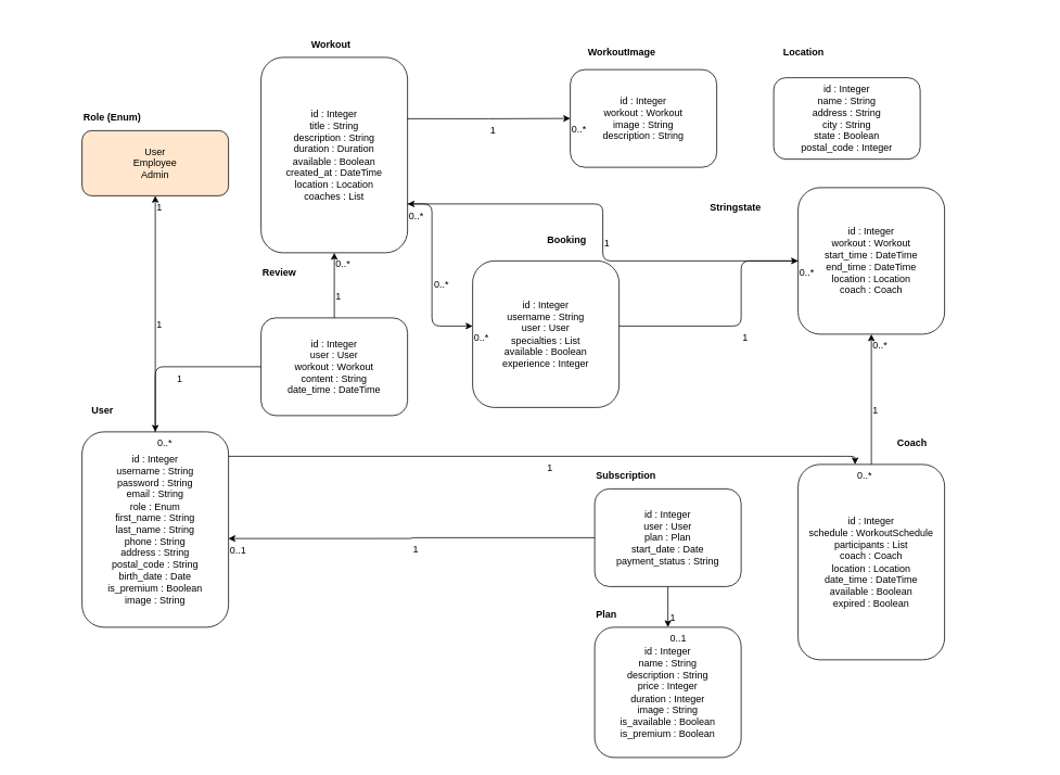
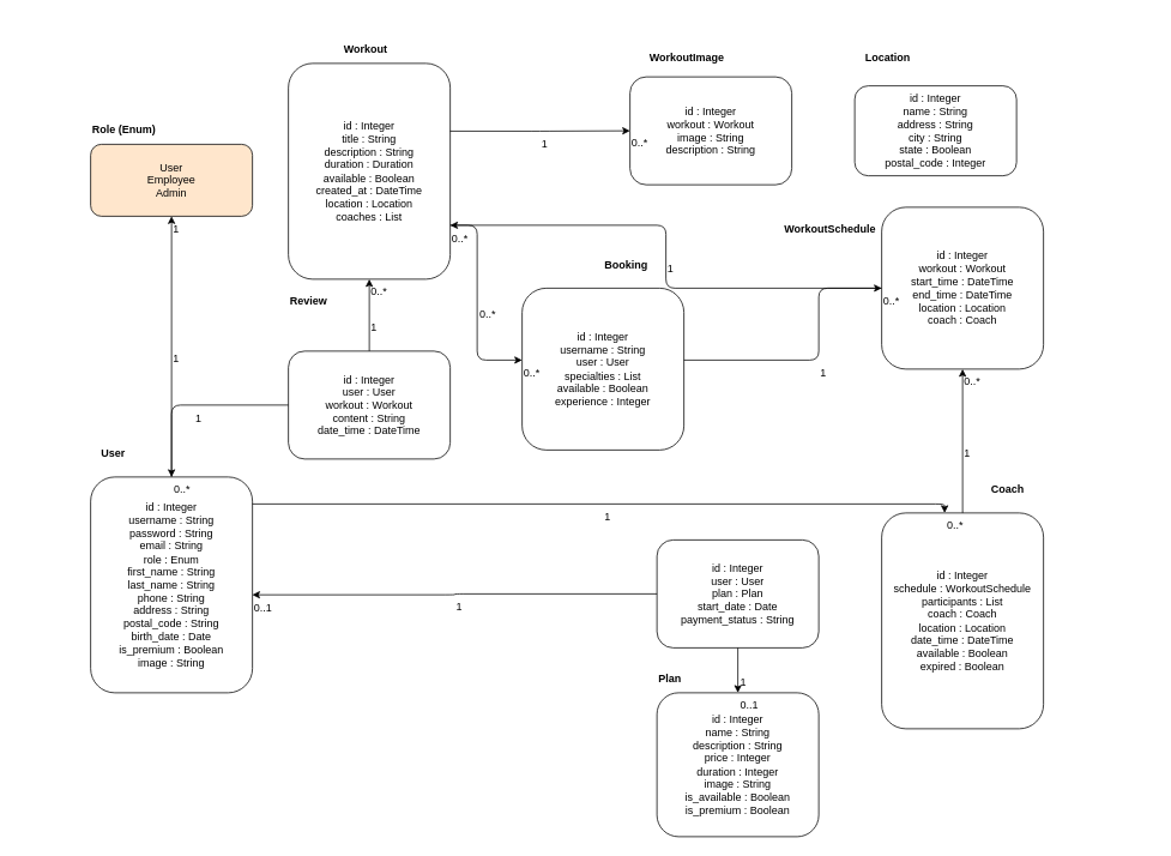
  <mxCell id="0" />
  <mxCell id="1" parent="0" />
  <mxCell id="2" value="User" style="text;html=1;whiteSpace=wrap;fontStyle=1;" vertex="1" parent="1"><mxGeometry x="110" y="490" width="180" height="30" as="geometry" /></mxCell>
  <mxCell id="3" value="&lt;span style=&quot;text-align: left; text-wrap: nowrap;&quot;&gt;id : Integer&lt;/span&gt;&lt;br style=&quot;text-align: left; text-wrap: nowrap;&quot;&gt;&lt;span style=&quot;text-align: left; text-wrap: nowrap;&quot;&gt;username : String&lt;/span&gt;&lt;br style=&quot;text-align: left; text-wrap: nowrap;&quot;&gt;&lt;span style=&quot;text-align: left; text-wrap: nowrap;&quot;&gt;password : String&lt;/span&gt;&lt;br style=&quot;text-align: left; text-wrap: nowrap;&quot;&gt;&lt;span style=&quot;text-align: left; text-wrap: nowrap;&quot;&gt;email : String&lt;/span&gt;&lt;br style=&quot;text-align: left; text-wrap: nowrap;&quot;&gt;&lt;span style=&quot;text-align: left; text-wrap: nowrap;&quot;&gt;role : Enum&lt;/span&gt;&lt;br style=&quot;text-align: left; text-wrap: nowrap;&quot;&gt;&lt;span style=&quot;text-align: left; text-wrap: nowrap;&quot;&gt;first_name : String&lt;/span&gt;&lt;br style=&quot;text-align: left; text-wrap: nowrap;&quot;&gt;&lt;span style=&quot;text-align: left; text-wrap: nowrap;&quot;&gt;last_name : String&lt;/span&gt;&lt;br style=&quot;text-align: left; text-wrap: nowrap;&quot;&gt;&lt;span style=&quot;text-align: left; text-wrap: nowrap;&quot;&gt;phone : String&lt;/span&gt;&lt;br style=&quot;text-align: left; text-wrap: nowrap;&quot;&gt;&lt;span style=&quot;text-align: left; text-wrap: nowrap;&quot;&gt;address : String&lt;/span&gt;&lt;br style=&quot;text-align: left; text-wrap: nowrap;&quot;&gt;&lt;span style=&quot;text-align: left; text-wrap: nowrap;&quot;&gt;postal_code : String&lt;/span&gt;&lt;br style=&quot;text-align: left; text-wrap: nowrap;&quot;&gt;&lt;span style=&quot;text-align: left; text-wrap: nowrap;&quot;&gt;birth_date : Date&lt;/span&gt;&lt;br style=&quot;text-align: left; text-wrap: nowrap;&quot;&gt;&lt;span style=&quot;text-align: left; text-wrap: nowrap;&quot;&gt;is_premium : Boolean&lt;/span&gt;&lt;br style=&quot;text-align: left; text-wrap: nowrap;&quot;&gt;&lt;span style=&quot;text-align: left; text-wrap: nowrap;&quot;&gt;image : String&lt;/span&gt;" style="rounded=1;whiteSpace=wrap;html=1;" vertex="1" parent="1"><mxGeometry x="100" y="530" width="180" height="240" as="geometry" /></mxCell>
  <mxCell id="4" value="Location" style="text;html=1;whiteSpace=wrap;fontStyle=1;" vertex="1" parent="1"><mxGeometry x="960" y="50" width="180" height="30" as="geometry" /></mxCell>
  <mxCell id="5" value="&lt;span style=&quot;text-align: left; text-wrap: nowrap;&quot;&gt;id : Integer&lt;/span&gt;&lt;br style=&quot;text-align: left; text-wrap: nowrap;&quot;&gt;&lt;span style=&quot;text-align: left; text-wrap: nowrap;&quot;&gt;name : String&lt;/span&gt;&lt;br style=&quot;text-align: left; text-wrap: nowrap;&quot;&gt;&lt;span style=&quot;text-align: left; text-wrap: nowrap;&quot;&gt;address : String&lt;/span&gt;&lt;br style=&quot;text-align: left; text-wrap: nowrap;&quot;&gt;&lt;span style=&quot;text-align: left; text-wrap: nowrap;&quot;&gt;city : String&lt;/span&gt;&lt;br style=&quot;text-align: left; text-wrap: nowrap;&quot;&gt;&lt;span style=&quot;text-align: left; text-wrap: nowrap;&quot;&gt;state : Boolean&lt;/span&gt;&lt;br style=&quot;text-align: left; text-wrap: nowrap;&quot;&gt;&lt;span style=&quot;text-align: left; text-wrap: nowrap;&quot;&gt;postal_code : Integer&lt;/span&gt;" style="rounded=1;whiteSpace=wrap;html=1;" vertex="1" parent="1"><mxGeometry x="950" y="95" width="180" height="100" as="geometry" /></mxCell>
  <mxCell id="6" value="Workout" style="text;html=1;whiteSpace=wrap;fontStyle=1;" vertex="1" parent="1"><mxGeometry x="380" y="40" width="180" height="30" as="geometry" /></mxCell>
  <mxCell id="7" value="&lt;span style=&quot;text-align: left; text-wrap: nowrap;&quot;&gt;id : Integer&lt;/span&gt;&lt;br style=&quot;text-align: left; text-wrap: nowrap;&quot;&gt;&lt;span style=&quot;text-align: left; text-wrap: nowrap;&quot;&gt;title : String&lt;/span&gt;&lt;br style=&quot;text-align: left; text-wrap: nowrap;&quot;&gt;&lt;span style=&quot;text-align: left; text-wrap: nowrap;&quot;&gt;description : String&lt;/span&gt;&lt;br style=&quot;text-align: left; text-wrap: nowrap;&quot;&gt;&lt;span style=&quot;text-align: left; text-wrap: nowrap;&quot;&gt;duration : Duration&lt;/span&gt;&lt;br style=&quot;text-align: left; text-wrap: nowrap;&quot;&gt;&lt;span style=&quot;text-align: left; text-wrap: nowrap;&quot;&gt;available : Boolean&lt;/span&gt;&lt;br style=&quot;text-align: left; text-wrap: nowrap;&quot;&gt;&lt;span style=&quot;text-align: left; text-wrap: nowrap;&quot;&gt;created_at : DateTime&lt;/span&gt;&lt;br style=&quot;text-align: left; text-wrap: nowrap;&quot;&gt;&lt;span style=&quot;text-align: left; text-wrap: nowrap;&quot;&gt;location : Location&lt;/span&gt;&lt;br style=&quot;text-align: left; text-wrap: nowrap;&quot;&gt;&lt;span style=&quot;text-align: left; text-wrap: nowrap;&quot;&gt;coaches : List&lt;/span&gt;" style="rounded=1;whiteSpace=wrap;html=1;" vertex="1" parent="1"><mxGeometry x="320" y="70" width="180" height="240" as="geometry" /></mxCell>
  <mxCell id="8" value="WorkoutImage" style="text;html=1;whiteSpace=wrap;fontStyle=1;" vertex="1" parent="1"><mxGeometry x="720" y="50" width="180" height="30" as="geometry" /></mxCell>
  <mxCell id="9" value="&lt;span style=&quot;text-align: left; text-wrap: nowrap;&quot;&gt;id : Integer&lt;/span&gt;&lt;br style=&quot;text-align: left; text-wrap: nowrap;&quot;&gt;&lt;span style=&quot;text-align: left; text-wrap: nowrap;&quot;&gt;workout : Workout&lt;/span&gt;&lt;br style=&quot;text-align: left; text-wrap: nowrap;&quot;&gt;&lt;span style=&quot;text-align: left; text-wrap: nowrap;&quot;&gt;image : String&lt;/span&gt;&lt;br style=&quot;text-align: left; text-wrap: nowrap;&quot;&gt;&lt;span style=&quot;text-wrap: nowrap;&quot;&gt;description : String&lt;/span&gt;" style="rounded=1;whiteSpace=wrap;html=1;" vertex="1" parent="1"><mxGeometry x="700" y="85" width="180" height="120" as="geometry" /></mxCell>
- <mxCell id="10" value="Stringstate" style="text;html=1;whiteSpace=wrap;fontStyle=1;" vertex="1" parent="1"><mxGeometry x="870" y="240" width="180" height="30" as="geometry" /></mxCell>
+ <mxCell id="10" value="WorkoutSchedule" style="text;html=1;whiteSpace=wrap;fontStyle=1;" vertex="1" parent="1"><mxGeometry x="870" y="240" width="180" height="30" as="geometry" /></mxCell>
  <mxCell id="11" value="&lt;span style=&quot;text-align: left; text-wrap: nowrap;&quot;&gt;id : Integer&lt;/span&gt;&lt;br style=&quot;text-align: left; text-wrap: nowrap;&quot;&gt;&lt;span style=&quot;text-align: left; text-wrap: nowrap;&quot;&gt;workout : Workout&lt;/span&gt;&lt;br style=&quot;text-align: left; text-wrap: nowrap;&quot;&gt;&lt;span style=&quot;text-align: left; text-wrap: nowrap;&quot;&gt;start_time : DateTime&lt;/span&gt;&lt;br style=&quot;text-align: left; text-wrap: nowrap;&quot;&gt;&lt;span style=&quot;text-align: left; text-wrap: nowrap;&quot;&gt;end_time : DateTime&lt;/span&gt;&lt;br style=&quot;text-align: left; text-wrap: nowrap;&quot;&gt;&lt;span style=&quot;text-align: left; text-wrap: nowrap;&quot;&gt;location : Location&lt;/span&gt;&lt;br style=&quot;text-align: left; text-wrap: nowrap;&quot;&gt;&lt;span style=&quot;text-align: left; text-wrap: nowrap;&quot;&gt;coach : Coach&lt;/span&gt;" style="rounded=1;whiteSpace=wrap;html=1;" vertex="1" parent="1"><mxGeometry x="980" y="230" width="180" height="180" as="geometry" /></mxCell>
  <mxCell id="12" value="Booking" style="text;html=1;whiteSpace=wrap;fontStyle=1;" vertex="1" parent="1"><mxGeometry x="670" y="280" width="180" height="30" as="geometry" /></mxCell>
  <mxCell id="13" value="&lt;span style=&quot;text-align: left; text-wrap: nowrap;&quot;&gt;id : Integer&lt;/span&gt;&lt;br style=&quot;text-align: left; text-wrap: nowrap;&quot;&gt;&lt;span style=&quot;text-align: left; text-wrap: nowrap;&quot;&gt;schedule : WorkoutSchedule&lt;/span&gt;&lt;br style=&quot;text-align: left; text-wrap: nowrap;&quot;&gt;&lt;span style=&quot;text-align: left; text-wrap: nowrap;&quot;&gt;participants : List&lt;/span&gt;&lt;br style=&quot;text-align: left; text-wrap: nowrap;&quot;&gt;&lt;span style=&quot;text-align: left; text-wrap: nowrap;&quot;&gt;coach : Coach&lt;/span&gt;&lt;br style=&quot;text-align: left; text-wrap: nowrap;&quot;&gt;&lt;span style=&quot;text-align: left; text-wrap: nowrap;&quot;&gt;location : Location&lt;/span&gt;&lt;br style=&quot;text-align: left; text-wrap: nowrap;&quot;&gt;&lt;span style=&quot;text-align: left; text-wrap: nowrap;&quot;&gt;date_time : DateTime&lt;/span&gt;&lt;br style=&quot;text-align: left; text-wrap: nowrap;&quot;&gt;&lt;span style=&quot;text-align: left; text-wrap: nowrap;&quot;&gt;available : Boolean&lt;/span&gt;&lt;br style=&quot;text-align: left; text-wrap: nowrap;&quot;&gt;&lt;span style=&quot;text-align: left; text-wrap: nowrap;&quot;&gt;expired : Boolean&lt;/span&gt;" style="rounded=1;whiteSpace=wrap;html=1;" vertex="1" parent="1"><mxGeometry x="980" y="570" width="180" height="240" as="geometry" /></mxCell>
  <mxCell id="14" value="Coach" style="text;html=1;whiteSpace=wrap;fontStyle=1;" vertex="1" parent="1"><mxGeometry x="1100" y="530" width="180" height="30" as="geometry" /></mxCell>
  <mxCell id="15" value="&lt;span style=&quot;text-align: left; text-wrap: nowrap;&quot;&gt;id : Integer&lt;/span&gt;&lt;br style=&quot;text-align: left; text-wrap: nowrap;&quot;&gt;&lt;span style=&quot;text-align: left; text-wrap: nowrap;&quot;&gt;username : String&lt;/span&gt;&lt;br style=&quot;text-align: left; text-wrap: nowrap;&quot;&gt;&lt;span style=&quot;text-align: left; text-wrap: nowrap;&quot;&gt;user : User&lt;/span&gt;&lt;br style=&quot;text-align: left; text-wrap: nowrap;&quot;&gt;&lt;span style=&quot;text-align: left; text-wrap: nowrap;&quot;&gt;specialties : List&lt;/span&gt;&lt;br style=&quot;text-align: left; text-wrap: nowrap;&quot;&gt;&lt;span style=&quot;text-align: left; text-wrap: nowrap;&quot;&gt;available : Boolean&lt;/span&gt;&lt;br style=&quot;text-align: left; text-wrap: nowrap;&quot;&gt;&lt;span style=&quot;text-align: left; text-wrap: nowrap;&quot;&gt;experience : Integer&lt;/span&gt;" style="rounded=1;whiteSpace=wrap;html=1;" vertex="1" parent="1"><mxGeometry x="580" y="320" width="180" height="180" as="geometry" /></mxCell>
  <mxCell id="16" value="Plan" style="text;html=1;whiteSpace=wrap;fontStyle=1;" vertex="1" parent="1"><mxGeometry x="730" y="740" width="180" height="30" as="geometry" /></mxCell>
  <mxCell id="17" value="&lt;span style=&quot;text-align: left; text-wrap: nowrap;&quot;&gt;id : Integer&lt;/span&gt;&lt;br style=&quot;text-align: left; text-wrap: nowrap;&quot;&gt;&lt;span style=&quot;text-align: left; text-wrap: nowrap;&quot;&gt;name : String&lt;/span&gt;&lt;br style=&quot;text-align: left; text-wrap: nowrap;&quot;&gt;&lt;span style=&quot;text-align: left; text-wrap: nowrap;&quot;&gt;description : String&lt;/span&gt;&lt;br style=&quot;text-align: left; text-wrap: nowrap;&quot;&gt;&lt;span style=&quot;text-align: left; text-wrap: nowrap;&quot;&gt;price : Integer&lt;/span&gt;&lt;br style=&quot;text-align: left; text-wrap: nowrap;&quot;&gt;&lt;span style=&quot;text-align: left; text-wrap: nowrap;&quot;&gt;duration : Integer&lt;/span&gt;&lt;br style=&quot;text-align: left; text-wrap: nowrap;&quot;&gt;&lt;span style=&quot;text-align: left; text-wrap: nowrap;&quot;&gt;image : String&lt;/span&gt;&lt;br style=&quot;text-align: left; text-wrap: nowrap;&quot;&gt;&lt;span style=&quot;text-align: left; text-wrap: nowrap;&quot;&gt;is_available : Boolean&lt;/span&gt;&lt;br style=&quot;text-align: left; text-wrap: nowrap;&quot;&gt;&lt;span style=&quot;text-align: left; text-wrap: nowrap;&quot;&gt;is_premium : Boolean&lt;/span&gt;" style="rounded=1;whiteSpace=wrap;html=1;" vertex="1" parent="1"><mxGeometry x="730" y="770" width="180" height="160" as="geometry" /></mxCell>
- <mxCell id="18" value="Subscription" style="text;html=1;whiteSpace=wrap;fontStyle=1;" vertex="1" parent="1"><mxGeometry x="730" y="570" width="180" height="30" as="geometry" /></mxCell>
  <mxCell id="19" value="&lt;span style=&quot;text-align: left; text-wrap: nowrap;&quot;&gt;id : Integer&lt;/span&gt;&lt;br style=&quot;text-align: left; text-wrap: nowrap;&quot;&gt;&lt;span style=&quot;text-align: left; text-wrap: nowrap;&quot;&gt;user : User&lt;/span&gt;&lt;br style=&quot;text-align: left; text-wrap: nowrap;&quot;&gt;&lt;span style=&quot;text-align: left; text-wrap: nowrap;&quot;&gt;plan : Plan&lt;/span&gt;&lt;br style=&quot;text-align: left; text-wrap: nowrap;&quot;&gt;&lt;span style=&quot;text-align: left; text-wrap: nowrap;&quot;&gt;start_date : Date&lt;/span&gt;&lt;br style=&quot;text-align: left; text-wrap: nowrap;&quot;&gt;&lt;span style=&quot;text-align: left; text-wrap: nowrap;&quot;&gt;payment_status : String&lt;/span&gt;" style="rounded=1;whiteSpace=wrap;html=1;" vertex="1" parent="1"><mxGeometry x="730" y="600" width="180" height="120" as="geometry" /></mxCell>
  <mxCell id="20" value="Review" style="text;html=1;whiteSpace=wrap;fontStyle=1;" vertex="1" parent="1"><mxGeometry x="320" y="320" width="180" height="30" as="geometry" /></mxCell>
  <mxCell id="21" value="&lt;span style=&quot;text-align: left; text-wrap: nowrap;&quot;&gt;id : Integer&lt;/span&gt;&lt;br style=&quot;text-align: left; text-wrap: nowrap;&quot;&gt;&lt;span style=&quot;text-align: left; text-wrap: nowrap;&quot;&gt;user : User&lt;/span&gt;&lt;br style=&quot;text-align: left; text-wrap: nowrap;&quot;&gt;&lt;span style=&quot;text-align: left; text-wrap: nowrap;&quot;&gt;workout : Workout&lt;/span&gt;&lt;br style=&quot;text-align: left; text-wrap: nowrap;&quot;&gt;&lt;span style=&quot;text-align: left; text-wrap: nowrap;&quot;&gt;content : String&lt;/span&gt;&lt;br style=&quot;text-align: left; text-wrap: nowrap;&quot;&gt;&lt;span style=&quot;text-align: left; text-wrap: nowrap;&quot;&gt;date_time : DateTime&lt;/span&gt;" style="rounded=1;whiteSpace=wrap;html=1;" vertex="1" parent="1"><mxGeometry x="320" y="390" width="180" height="120" as="geometry" /></mxCell>
  <mxCell id="22" value="Role (Enum)" style="text;html=1;whiteSpace=wrap;fontStyle=1;" vertex="1" parent="1"><mxGeometry x="100" y="130" width="180" height="30" as="geometry" /></mxCell>
  <mxCell id="23" value="&lt;span style=&quot;text-align: left; text-wrap: nowrap;&quot;&gt;User&lt;/span&gt;&lt;br style=&quot;text-align: left; text-wrap: nowrap;&quot;&gt;&lt;span style=&quot;text-align: left; text-wrap: nowrap;&quot;&gt;Employee&lt;/span&gt;&lt;br style=&quot;text-align: left; text-wrap: nowrap;&quot;&gt;&lt;span style=&quot;text-align: left; text-wrap: nowrap;&quot;&gt;Admin&lt;/span&gt;" style="rounded=1;whiteSpace=wrap;html=1;fillColor=#ffe6cc;" vertex="1" parent="1"><mxGeometry x="100" y="160" width="180" height="80" as="geometry" /></mxCell>
  <mxCell id="24" value="" style="edgeStyle=orthogonalEdgeStyle;rounded=1;html=1;" edge="1" parent="1" source="3" target="13"><mxGeometry relative="1" as="geometry"><Array as="points"><mxPoint x="1050" y="560" /></Array></mxGeometry><mxPoint as="sourcePoint" /><mxPoint as="targetPoint" /></mxCell>
  <mxCell id="25" value="1" style="text;html=1;whiteSpace=wrap;" vertex="1" parent="24"><mxGeometry y="0.5" relative="1" as="geometry" /></mxCell>
  <mxCell id="26" value="0..*" style="text;html=1;whiteSpace=wrap;" vertex="1" parent="24"><mxGeometry x="1" y="0.5" relative="1" as="geometry" /></mxCell>
  <mxCell id="27" value="" style="edgeStyle=orthogonalEdgeStyle;rounded=1;html=1;" edge="1" parent="1" source="13" target="11"><mxGeometry relative="1" as="geometry" /><mxPoint as="sourcePoint" /><mxPoint as="targetPoint" /></mxCell>
  <mxCell id="28" value="1" style="text;html=1;whiteSpace=wrap;" vertex="1" parent="27"><mxGeometry y="0.5" relative="1" as="geometry" /></mxCell>
  <mxCell id="29" value="0..*" style="text;html=1;whiteSpace=wrap;" vertex="1" parent="27"><mxGeometry x="1" y="0.5" relative="1" as="geometry" /></mxCell>
  <mxCell id="30" value="" style="edgeStyle=orthogonalEdgeStyle;rounded=1;html=1;entryX=1;entryY=0.75;entryDx=0;entryDy=0;" edge="1" parent="1" source="11" target="7"><mxGeometry relative="1" as="geometry"><mxPoint x="510" y="250" as="targetPoint" /></mxGeometry><mxPoint as="sourcePoint" /><mxPoint as="targetPoint" /></mxCell>
  <mxCell id="31" value="1" style="text;html=1;whiteSpace=wrap;" vertex="1" parent="30"><mxGeometry y="0.5" relative="1" as="geometry" /></mxCell>
  <mxCell id="32" value="0..*" style="text;html=1;whiteSpace=wrap;" vertex="1" parent="30"><mxGeometry x="1" y="0.5" relative="1" as="geometry" /></mxCell>
  <mxCell id="33" style="edgeStyle=orthogonalEdgeStyle;rounded=0;orthogonalLoop=1;jettySize=auto;html=1;exitX=0;exitY=0;exitDx=0;exitDy=0;" edge="1" parent="30" source="32" target="32"><mxGeometry relative="1" as="geometry" /></mxCell>
  <mxCell id="34" value="" style="edgeStyle=orthogonalEdgeStyle;rounded=1;html=1;exitX=0.999;exitY=0.314;exitDx=0;exitDy=0;exitPerimeter=0;" edge="1" parent="1" source="7" target="9"><mxGeometry relative="1" as="geometry" /><mxPoint as="sourcePoint" /><mxPoint as="targetPoint" /></mxCell>
  <mxCell id="35" value="1" style="text;html=1;whiteSpace=wrap;" vertex="1" parent="34"><mxGeometry y="0.5" relative="1" as="geometry" /></mxCell>
  <mxCell id="36" value="0..*" style="text;html=1;whiteSpace=wrap;" vertex="1" parent="34"><mxGeometry x="1" y="0.5" relative="1" as="geometry" /></mxCell>
  <mxCell id="37" value="" style="edgeStyle=orthogonalEdgeStyle;rounded=1;html=1;exitX=1;exitY=0.75;exitDx=0;exitDy=0;" edge="1" parent="1" source="7" target="15"><mxGeometry relative="1" as="geometry"><mxPoint x="510" y="250" as="sourcePoint" /><Array as="points"><mxPoint x="530" y="250" /><mxPoint x="530" y="400" /></Array></mxGeometry><mxPoint as="sourcePoint" /><mxPoint as="targetPoint" /></mxCell>
  <mxCell id="38" value="0..*" style="text;html=1;whiteSpace=wrap;" vertex="1" parent="37"><mxGeometry y="0.5" relative="1" as="geometry" /></mxCell>
  <mxCell id="39" value="0..*" style="text;html=1;whiteSpace=wrap;" vertex="1" parent="37"><mxGeometry x="1" y="0.5" relative="1" as="geometry" /></mxCell>
  <mxCell id="40" value="" style="edgeStyle=orthogonalEdgeStyle;rounded=1;html=1;" edge="1" parent="1" target="11"><mxGeometry relative="1" as="geometry"><mxPoint x="760" y="400" as="sourcePoint" /><Array as="points"><mxPoint x="760" y="400" /><mxPoint x="910" y="400" /><mxPoint x="910" y="320" /></Array></mxGeometry><mxPoint as="sourcePoint" /><mxPoint as="targetPoint" /></mxCell>
  <mxCell id="41" value="1" style="text;html=1;whiteSpace=wrap;" vertex="1" parent="40"><mxGeometry y="0.5" relative="1" as="geometry" /></mxCell>
  <mxCell id="42" value="0..*" style="text;html=1;whiteSpace=wrap;" vertex="1" parent="40"><mxGeometry x="1" y="0.5" relative="1" as="geometry" /></mxCell>
  <mxCell id="43" value="" style="edgeStyle=orthogonalEdgeStyle;rounded=1;html=1;entryX=0.999;entryY=0.546;entryDx=0;entryDy=0;entryPerimeter=0;" edge="1" parent="1" source="19" target="3"><mxGeometry relative="1" as="geometry" /><mxPoint as="sourcePoint" /><mxPoint as="targetPoint" /></mxCell>
  <mxCell id="44" value="1" style="text;html=1;whiteSpace=wrap;" vertex="1" parent="43"><mxGeometry y="0.5" relative="1" as="geometry" /></mxCell>
  <mxCell id="45" value="0..1" style="text;html=1;whiteSpace=wrap;" vertex="1" parent="43"><mxGeometry x="1" y="0.5" relative="1" as="geometry" /></mxCell>
  <mxCell id="46" value="" style="edgeStyle=orthogonalEdgeStyle;rounded=1;html=1;entryX=0.5;entryY=0;entryDx=0;entryDy=0;" edge="1" parent="1" source="19" target="17"><mxGeometry relative="1" as="geometry" /><mxPoint as="sourcePoint" /><mxPoint as="targetPoint" /></mxCell>
  <mxCell id="47" value="1" style="text;html=1;whiteSpace=wrap;" vertex="1" parent="46"><mxGeometry y="0.5" relative="1" as="geometry" /></mxCell>
  <mxCell id="48" value="0..1" style="text;html=1;whiteSpace=wrap;" vertex="1" parent="46"><mxGeometry x="1" y="0.5" relative="1" as="geometry" /></mxCell>
  <mxCell id="49" value="" style="edgeStyle=orthogonalEdgeStyle;rounded=1;html=1;" edge="1" parent="1" source="21" target="3"><mxGeometry relative="1" as="geometry" /><mxPoint as="sourcePoint" /><mxPoint as="targetPoint" /></mxCell>
  <mxCell id="50" value="1" style="text;html=1;whiteSpace=wrap;" vertex="1" parent="49"><mxGeometry y="0.5" relative="1" as="geometry" /></mxCell>
  <mxCell id="51" value="0..*" style="text;html=1;whiteSpace=wrap;" vertex="1" parent="49"><mxGeometry x="1" y="0.5" relative="1" as="geometry" /></mxCell>
  <mxCell id="52" value="" style="edgeStyle=orthogonalEdgeStyle;rounded=1;html=1;" edge="1" parent="1" source="21" target="7"><mxGeometry relative="1" as="geometry" /><mxPoint as="sourcePoint" /><mxPoint as="targetPoint" /></mxCell>
  <mxCell id="53" value="1" style="text;html=1;whiteSpace=wrap;" vertex="1" parent="52"><mxGeometry y="0.5" relative="1" as="geometry" /></mxCell>
  <mxCell id="54" value="0..*" style="text;html=1;whiteSpace=wrap;" vertex="1" parent="52"><mxGeometry x="1" y="0.5" relative="1" as="geometry" /></mxCell>
  <mxCell id="55" value="" style="edgeStyle=orthogonalEdgeStyle;rounded=1;html=1;" edge="1" parent="1" source="3" target="23"><mxGeometry relative="1" as="geometry" /><mxPoint as="sourcePoint" /><mxPoint as="targetPoint" /></mxCell>
  <mxCell id="56" value="1" style="text;html=1;whiteSpace=wrap;" vertex="1" parent="55"><mxGeometry y="0.5" relative="1" as="geometry" /></mxCell>
  <mxCell id="57" value="1" style="text;html=1;whiteSpace=wrap;" vertex="1" parent="55"><mxGeometry x="1" y="0.5" relative="1" as="geometry" /></mxCell>
